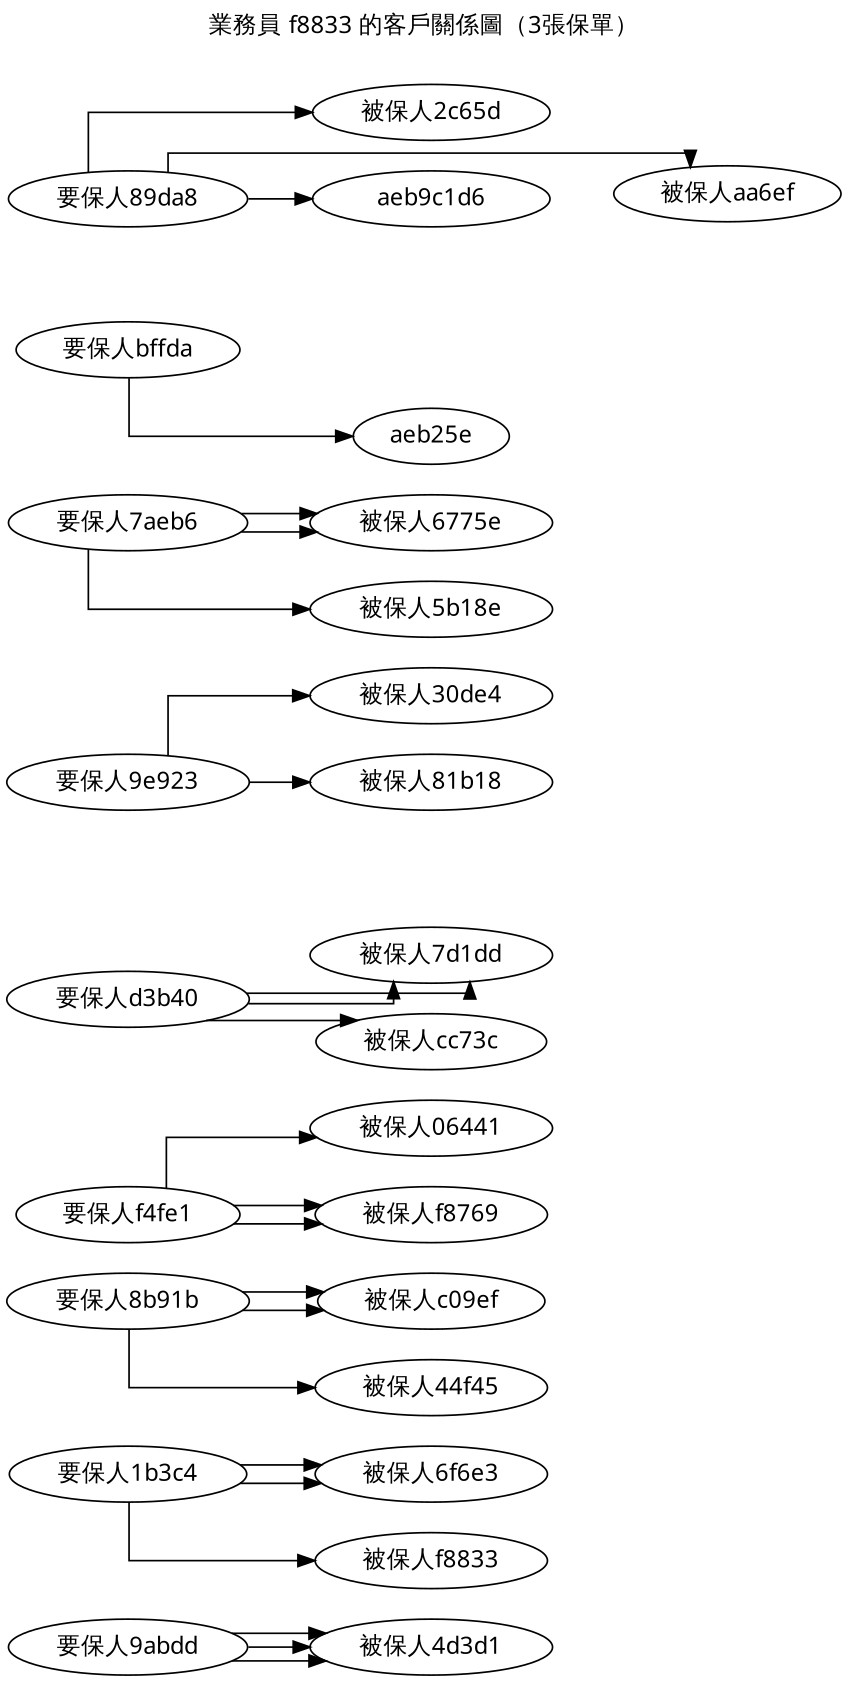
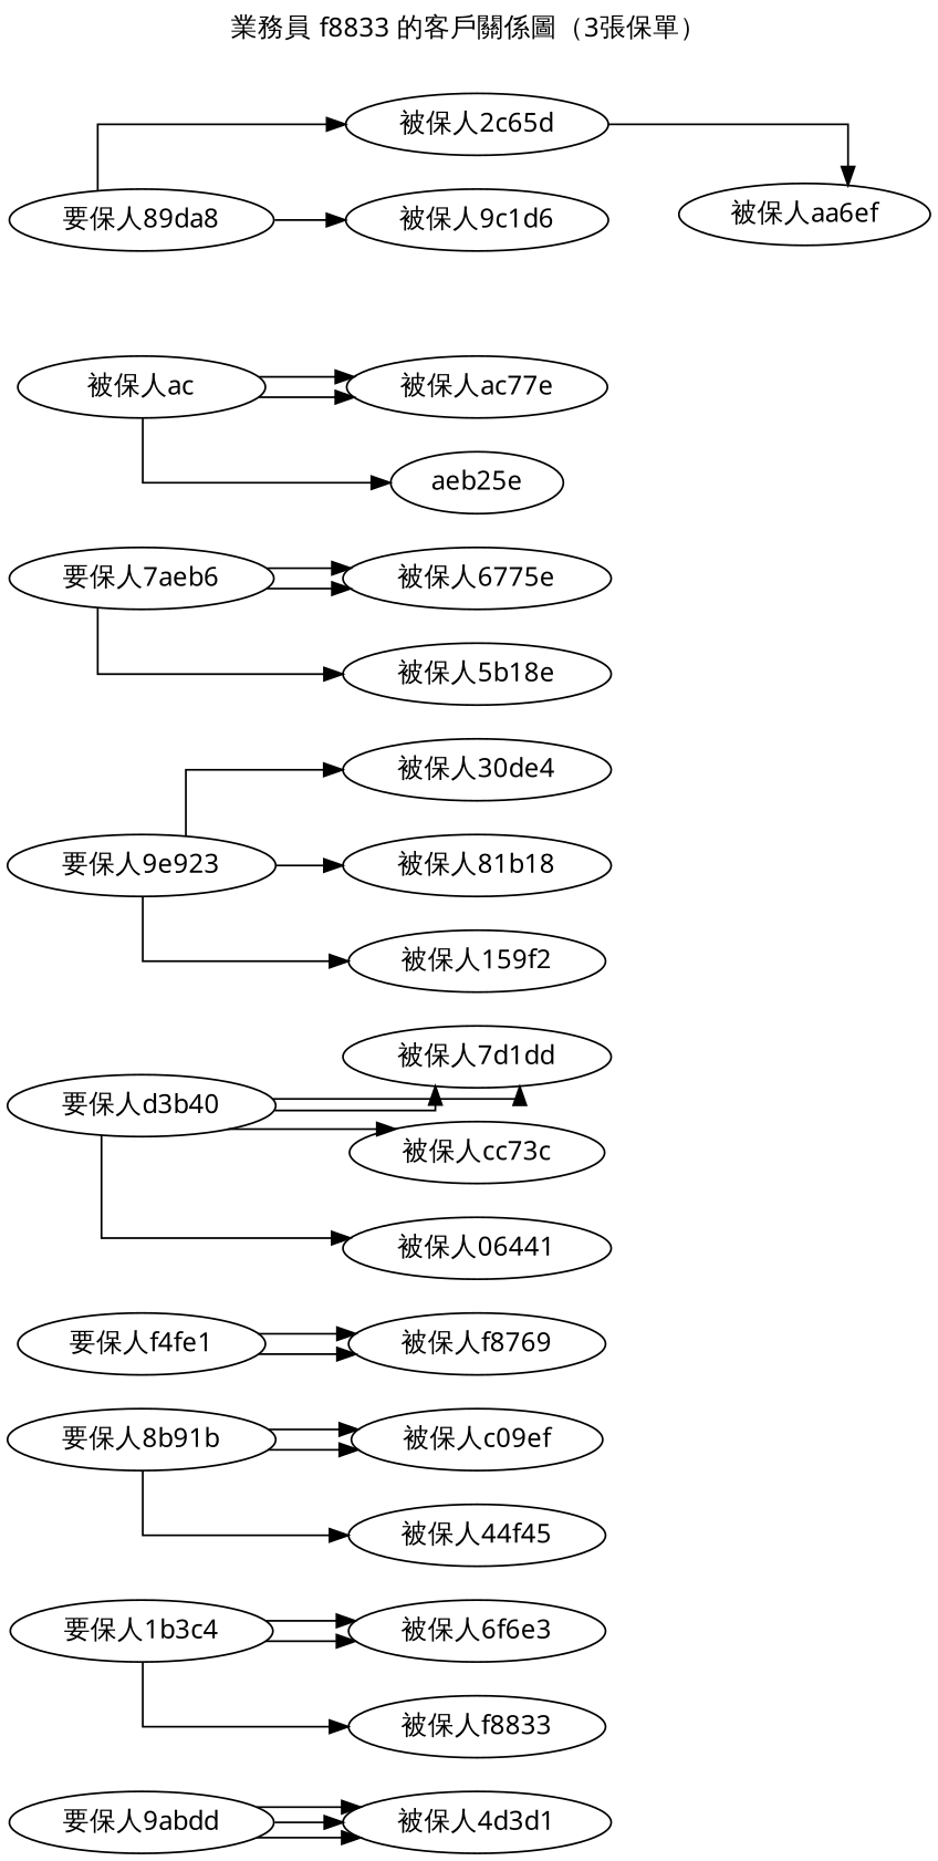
  digraph {
    fontname=Tahoma
    label="業務員 f8833 的客戶關係圖（3張保單）"
    labelloc=t
    rankdir=LR
    splines=ortho
    node [fontname=Tahoma]
    "要保人9abdd" [height=0.1]
    "被保人4d3d1" [height=0.1]
    "要保人1b3c4" [height=0.1]
    "被保人6f6e3" [height=0.1]
    "被保人f8833" [height=0.1]
    "要保人8b91b" [height=0.1]
    "被保人c09ef" [height=0.1]
    "被保人44f45" [height=0.1]
    "要保人d3b40" [height=0.1]
    "被保人06441" [height=0.1]
    "被保人7d1dd" [height=0.1]
    "被保人cc73c" [height=0.1]
    "要保人f4fe1" [height=0.1]
    "被保人f8769" [height=0.1]
    "要保人9e923" [height=0.1]
    "被保人30de4" [height=0.1]
    "被保人81b18" [height=0.1]
+   "被保人159f2" [height=0.1]
    "要保人7aeb6" [height=0.1]
    "被保人6775e" [height=0.1]
    "被保人5b18e" [height=0.1]
-   "要保人bffda" [height=0.1]
+   "要保人bffda" [height=0.1 label="被保人ac"]
+   "被保人ac77e" [height=0.1]
    n24 [height=0.1 label=aeb25e]
    "要保人89da8" [height=0.1]
    "被保人2c65d" [height=0.1]
-   "被保人9c1d6" [height=0.1 label=aeb9c1d6]
+   "被保人9c1d6" [height=0.1]
    "被保人aa6ef" [height=0.1]
    "要保人9abdd" -> "被保人4d3d1"
    "要保人9abdd" -> "被保人4d3d1"
    "要保人9abdd" -> "被保人4d3d1"
    "要保人1b3c4" -> "被保人6f6e3"
    "要保人1b3c4" -> "被保人6f6e3"
    "要保人1b3c4" -> "被保人f8833"
    "要保人8b91b" -> "被保人c09ef"
    "要保人8b91b" -> "被保人c09ef"
    "要保人8b91b" -> "被保人44f45"
-   "要保人f4fe1" -> "被保人06441"
+   "要保人d3b40" -> "被保人06441"
    "要保人d3b40" -> "被保人7d1dd"
    "要保人d3b40" -> "被保人7d1dd"
    "要保人d3b40" -> "被保人cc73c"
    "要保人f4fe1" -> "被保人f8769"
    "要保人f4fe1" -> "被保人f8769"
    "要保人9e923" -> "被保人30de4"
    "要保人9e923" -> "被保人81b18"
+   "要保人9e923" -> "被保人159f2"
    "要保人7aeb6" -> "被保人6775e"
    "要保人7aeb6" -> "被保人6775e"
    "要保人7aeb6" -> "被保人5b18e"
+   "要保人bffda" -> "被保人ac77e"
+   "要保人bffda" -> "被保人ac77e"
    "要保人bffda" -> n24
    "要保人89da8" -> "被保人2c65d"
    "要保人89da8" -> "被保人9c1d6"
-   "要保人89da8" -> "被保人aa6ef"
+   "被保人2c65d" -> "被保人aa6ef"
  }
